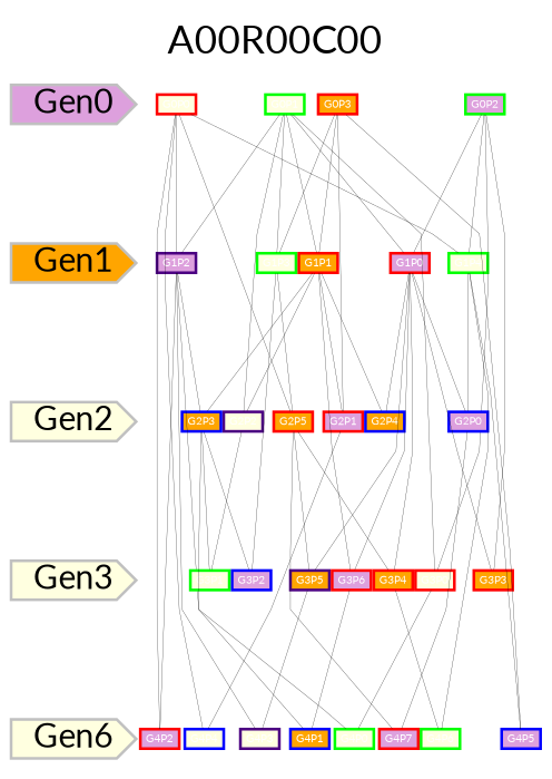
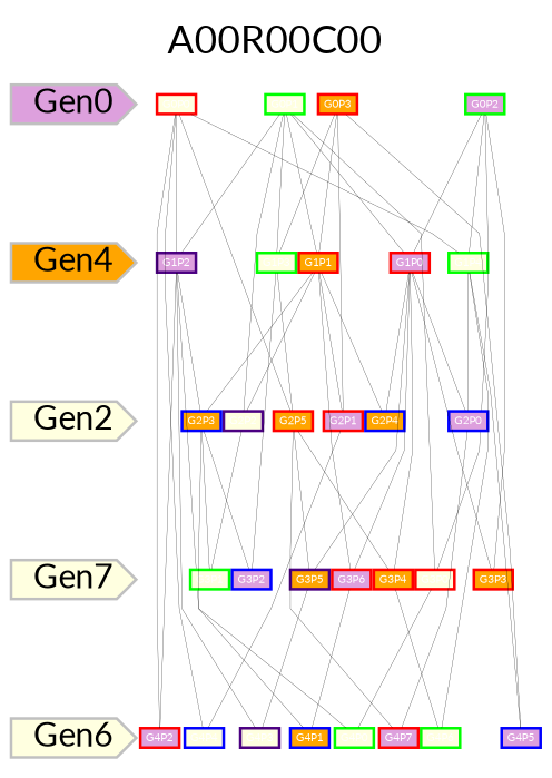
  graph {
    fontname=Lato
    label=A00R00C00
    labelloc=tp
    nodesep=0.01
    rankdir=TD
    ranksep=0.5
    splines=polyline
    node [color=red fillcolor=lightyellow fixedsize=true fontcolor=white fontname=Lato fontsize=4 shape=box style=filled]
    edge [fontname=Lato penwidth=.1]
    Gen0 [color=grey fillcolor=plum fixedsize=false fontcolor=black fontsize=12 height=.1 shape=cds width=.2]
    G0P0 [height=.1 width=.2]
    G0P1 [color=green height=.1 width=.2]
    G0P2 [color=green fillcolor=plum height=.1 width=.2]
    G0P3 [fillcolor=orange height=.1 width=.2]
-   Gen1 [color=grey fillcolor=orange fixedsize=false fontcolor=black fontsize=12 height=.1 shape=cds width=.2]
+   Gen1 [color=grey fillcolor=orange fixedsize=false fontcolor=black fontsize=12 height=.1 shape=cds width=.2 label=Gen4]
    G1P0 [fillcolor=plum height=.1 width=.2]
    G1P1 [fillcolor=orange height=.1 width=.2]
    G1P2 [color=indigo fillcolor=plum height=.1 width=.2]
    G1P3 [color=green height=.1 width=.2]
    G1P4 [color=green height=.1 width=.2]
    Gen2 [color=grey fixedsize=false fontcolor=black fontsize=12 height=.1 shape=cds width=.2]
    G2P0 [color=blue fillcolor=plum height=.1 width=.2]
    G2P1 [fillcolor=plum height=.1 width=.2]
    G2P2 [color=indigo height=.1 width=.2]
    G2P3 [color=blue fillcolor=orange height=.1 width=.2]
    G2P4 [color=blue fillcolor=orange height=.1 width=.2]
    G2P5 [fillcolor=orange height=.1 width=.2]
-   Gen3 [color=grey fixedsize=false fontcolor=black fontsize=12 height=.1 shape=cds width=.2]
+   Gen3 [color=grey fixedsize=false fontcolor=black fontsize=12 height=.1 shape=cds width=.2 label=Gen7]
    G3P0 [height=.1 width=.2]
    G3P1 [color=green height=.1 width=.2]
    G3P2 [color=blue fillcolor=plum height=.1 width=.2]
    G3P3 [fillcolor=orange height=.1 width=.2]
    G3P4 [fillcolor=orange height=.1 width=.2]
    G3P5 [color=indigo fillcolor=orange height=.1 width=.2]
    G3P6 [fillcolor=plum height=.1 width=.2]
    n27 [color=grey fixedsize=false fontcolor=black fontsize=12 height=.1 label=Gen6 shape=cds width=.2]
    G4P0 [color=green height=.1 width=.2]
    G4P1 [color=blue fillcolor=orange height=.1 width=.2]
    G4P2 [fillcolor=plum height=.1 width=.2]
    G4P3 [color=indigo height=.1 width=.2]
    G4P4 [color=blue height=.1 width=.2]
    G4P5 [color=blue fillcolor=plum height=.1 width=.2]
    G4P6 [color=green height=.1 width=.2]
    G4P7 [fillcolor=plum height=.1 width=.2]
    subgraph sub_1 {
      rank=same
      Gen0
      G0P0
      G0P1
      G0P2
      G0P3
    }
    subgraph sub_2 {
      rank=same
      Gen1
      G1P0
      G1P1
      G1P2
      G1P3
      G1P4
    }
    subgraph sub_3 {
      rank=same
      Gen2
      G2P0
      G2P1
      G2P2
      G2P3
      G2P4
      G2P5
    }
    subgraph sub_4 {
      rank=same
      Gen3
      G3P0
      G3P1
      G3P2
      G3P3
      G3P4
      G3P5
      G3P6
    }
    subgraph sub_5 {
      rank=same
      n27
      G4P0
      G4P1
      G4P2
      G4P3
      G4P4
      G4P5
      G4P6
      G4P7
    }
    subgraph sub_6 {
      Gen0
      Gen1
      Gen2
      Gen3
      n27
    }
    Gen0 -- Gen1 [style=invis]
    G0P0 -- G1P2
    G0P0 -- G1P4
    G0P0 -- G2P5
    G0P0 -- G4P2
    G0P0 -- G4P4
    G0P1 -- G1P0
    G0P1 -- G1P1
    G0P1 -- G1P2
    G0P1 -- G1P3
    G0P1 -- G2P2
    G0P1 -- G3P0
    G0P2 -- G1P0
    G0P2 -- G1P4
    G0P2 -- G3P0
    G0P2 -- G3P3
    G0P3 -- G1P1
    G0P3 -- G1P3
    G0P3 -- G2P1
    G0P3 -- G4P5
    Gen1 -- Gen2 [style=invis]
    G1P0 -- G2P0
    G1P0 -- G2P4
    G1P0 -- G3P3
    G1P0 -- G3P4
    G1P0 -- G3P5
    G1P0 -- G3P6
    G1P1 -- G2P1
    G1P1 -- G2P2
    G1P1 -- G2P3
    G1P1 -- G2P4
    G1P1 -- G3P6
    G1P2 -- G2P3
    G1P2 -- G4P1
    G1P2 -- G4P2
    G1P2 -- G4P3
    G1P3 -- G2P5
    G1P3 -- G3P2
    G1P4 -- G2P0
    G1P4 -- G4P5
    G1P4 -- G4P6
    Gen2 -- Gen3 [style=invis]
    G2P0 -- G4P7
    G2P1 -- G4P4
    G2P2 -- G3P1
    G2P3 -- G3P1
    G2P3 -- G3P2
    G2P3 -- G4P0
    G2P5 -- G3P4
    G2P5 -- G3P5
    G2P5 -- G4P7
    Gen3 -- n27 [style=invis]
    G3P0 -- G4P0
    G3P4 -- G4P6
    G3P5 -- G4P3
    G3P6 -- G4P1
  }
